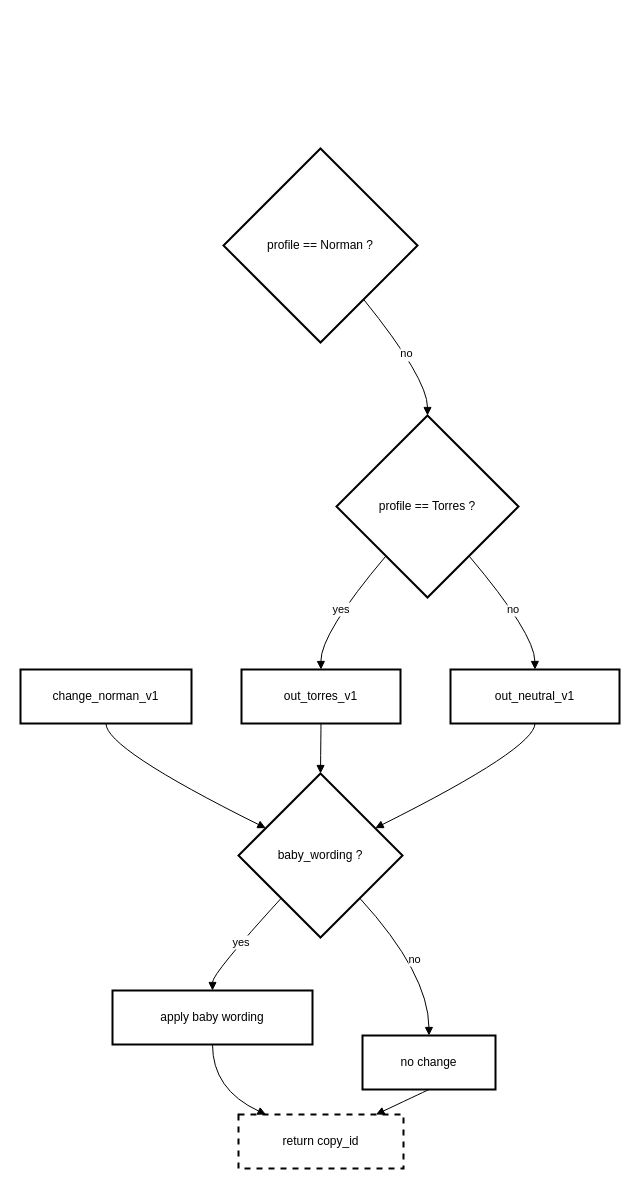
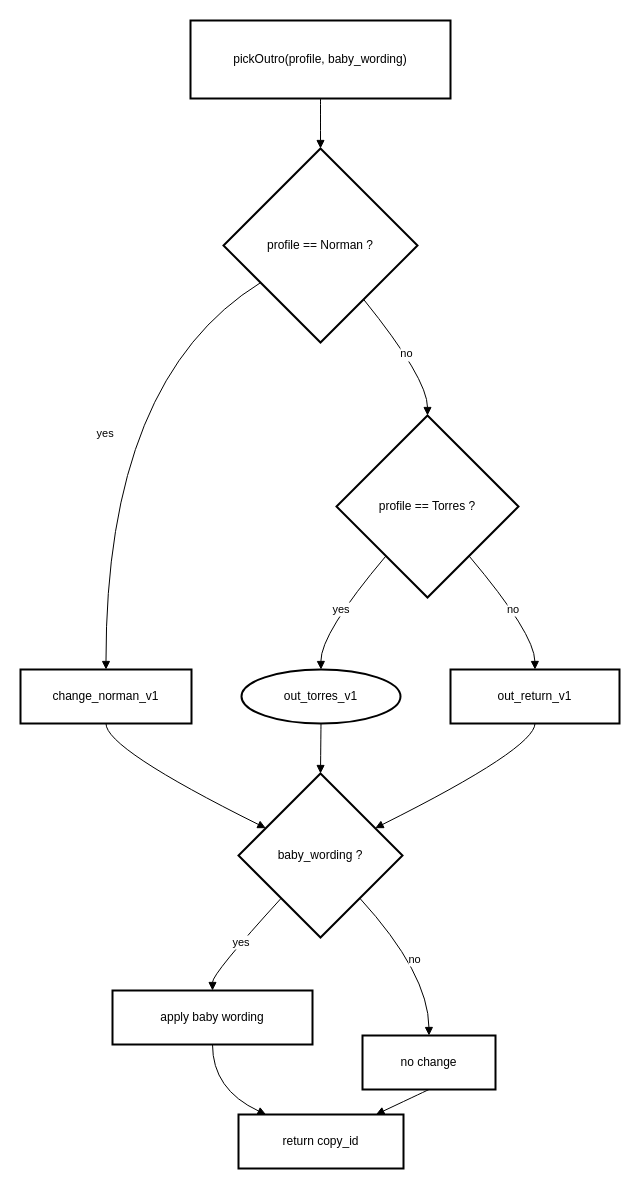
  <mxCell id="0" />
  <mxCell id="1" parent="0" />
+ <mxCell id="2" value="pickOutro(profile, baby_wording)" style="whiteSpace=wrap;strokeWidth=2;" vertex="1" parent="1"><mxGeometry x="190" y="20" width="260" height="78" as="geometry" /></mxCell>
  <mxCell id="3" value="profile == Norman ?" style="rhombus;strokeWidth=2;whiteSpace=wrap;" vertex="1" parent="1"><mxGeometry x="223" y="148" width="194" height="194" as="geometry" /></mxCell>
  <mxCell id="4" value="change_norman_v1" style="whiteSpace=wrap;strokeWidth=2;" vertex="1" parent="1"><mxGeometry x="20" y="669" width="171" height="54" as="geometry" /></mxCell>
  <mxCell id="5" value="profile == Torres ?" style="rhombus;strokeWidth=2;whiteSpace=wrap;" vertex="1" parent="1"><mxGeometry x="336" y="415" width="182" height="182" as="geometry" /></mxCell>
- <mxCell id="6" value="out_torres_v1" style="whiteSpace=wrap;strokeWidth=2;" vertex="1" parent="1"><mxGeometry x="241" y="669" width="159" height="54" as="geometry" /></mxCell>
- <mxCell id="7" value="out_neutral_v1" style="whiteSpace=wrap;strokeWidth=2;" vertex="1" parent="1"><mxGeometry x="450" y="669" width="169" height="54" as="geometry" /></mxCell>
+ <mxCell id="6" value="out_torres_v1" style="ellipse;whiteSpace=wrap;strokeWidth=2;" vertex="1" parent="1"><mxGeometry x="241" y="669" width="159" height="54" as="geometry" /></mxCell>
+ <mxCell id="7" value="out_return_v1" style="whiteSpace=wrap;strokeWidth=2;" vertex="1" parent="1"><mxGeometry x="450" y="669" width="169" height="54" as="geometry" /></mxCell>
  <mxCell id="8" value="baby_wording ?" style="rhombus;strokeWidth=2;whiteSpace=wrap;" vertex="1" parent="1"><mxGeometry x="238" y="773" width="164" height="164" as="geometry" /></mxCell>
  <mxCell id="9" value="apply baby wording" style="whiteSpace=wrap;strokeWidth=2;" vertex="1" parent="1"><mxGeometry x="112" y="990" width="200" height="54" as="geometry" /></mxCell>
  <mxCell id="10" value="no change" style="whiteSpace=wrap;strokeWidth=2;" vertex="1" parent="1"><mxGeometry x="362" y="1035" width="133" height="54" as="geometry" /></mxCell>
- <mxCell id="11" value="return copy_id" style="whiteSpace=wrap;strokeWidth=2;dashed=1;" vertex="1" parent="1"><mxGeometry x="238" y="1114" width="165" height="54" as="geometry" /></mxCell>
+ <mxCell id="11" value="return copy_id" style="whiteSpace=wrap;strokeWidth=2;" vertex="1" parent="1"><mxGeometry x="238" y="1114" width="165" height="54" as="geometry" /></mxCell>
+ <mxCell id="12" value="" style="curved=1;startArrow=none;endArrow=block;exitX=0.5;exitY=1;entryX=0.5;entryY=0;rounded=0;" edge="1" parent="1" source="2" target="3"><mxGeometry relative="1" as="geometry"><Array as="points" /></mxGeometry></mxCell>
+ <mxCell id="13" value="yes" style="curved=1;startArrow=none;endArrow=block;exitX=0;exitY=0.81;entryX=0.5;entryY=0;rounded=0;" edge="1" parent="1" source="3" target="4"><mxGeometry relative="1" as="geometry"><Array as="points"><mxPoint x="105" y="378" /></Array></mxGeometry></mxCell>
  <mxCell id="14" value="no" style="curved=1;startArrow=none;endArrow=block;exitX=0.9;exitY=1;entryX=0.5;entryY=0;rounded=0;" edge="1" parent="1" source="3" target="5"><mxGeometry relative="1" as="geometry"><Array as="points"><mxPoint x="427" y="378" /></Array></mxGeometry></mxCell>
  <mxCell id="15" value="yes" style="curved=1;startArrow=none;endArrow=block;exitX=0.08;exitY=1;entryX=0.5;entryY=0;rounded=0;" edge="1" parent="1" source="5" target="6"><mxGeometry relative="1" as="geometry"><Array as="points"><mxPoint x="320" y="633" /></Array></mxGeometry></mxCell>
  <mxCell id="16" value="no" style="curved=1;startArrow=none;endArrow=block;exitX=0.92;exitY=1;entryX=0.5;entryY=0;rounded=0;" edge="1" parent="1" source="5" target="7"><mxGeometry relative="1" as="geometry"><Array as="points"><mxPoint x="534" y="633" /></Array></mxGeometry></mxCell>
  <mxCell id="17" value="" style="curved=1;startArrow=none;endArrow=block;exitX=0.5;exitY=1;entryX=0;entryY=0.25;rounded=0;" edge="1" parent="1" source="4" target="8"><mxGeometry relative="1" as="geometry"><Array as="points"><mxPoint x="105" y="748" /></Array></mxGeometry></mxCell>
  <mxCell id="18" value="" style="curved=1;startArrow=none;endArrow=block;exitX=0.5;exitY=1;entryX=0.5;entryY=0;rounded=0;" edge="1" parent="1" source="6" target="8"><mxGeometry relative="1" as="geometry"><Array as="points" /></mxGeometry></mxCell>
  <mxCell id="19" value="" style="curved=1;startArrow=none;endArrow=block;exitX=0.5;exitY=1;entryX=1;entryY=0.25;rounded=0;" edge="1" parent="1" source="7" target="8"><mxGeometry relative="1" as="geometry"><Array as="points"><mxPoint x="534" y="748" /></Array></mxGeometry></mxCell>
  <mxCell id="20" value="yes" style="curved=1;startArrow=none;endArrow=block;exitX=0.04;exitY=1;entryX=0.5;entryY=-0.01;rounded=0;" edge="1" parent="1" source="8" target="9"><mxGeometry relative="1" as="geometry"><Array as="points"><mxPoint x="212" y="973" /></Array></mxGeometry></mxCell>
  <mxCell id="21" value="no" style="curved=1;startArrow=none;endArrow=block;exitX=0.96;exitY=1;entryX=0.5;entryY=-0.01;rounded=0;" edge="1" parent="1" source="8" target="10"><mxGeometry relative="1" as="geometry"><Array as="points"><mxPoint x="428" y="973" /></Array></mxGeometry></mxCell>
  <mxCell id="22" value="" style="curved=1;startArrow=none;endArrow=block;exitX=0.5;exitY=0.99;entryX=0.16;entryY=-0.01;rounded=0;" edge="1" parent="1" source="9" target="11"><mxGeometry relative="1" as="geometry"><Array as="points"><mxPoint x="212" y="1089" /></Array></mxGeometry></mxCell>
  <mxCell id="23" value="" style="curved=1;startArrow=none;endArrow=block;exitX=0.5;exitY=0.99;entryX=0.84;entryY=-0.01;rounded=0;" edge="1" parent="1" source="10" target="11"><mxGeometry relative="1" as="geometry"><Array as="points"><mxPoint x="428" y="1089" /></Array></mxGeometry></mxCell>
